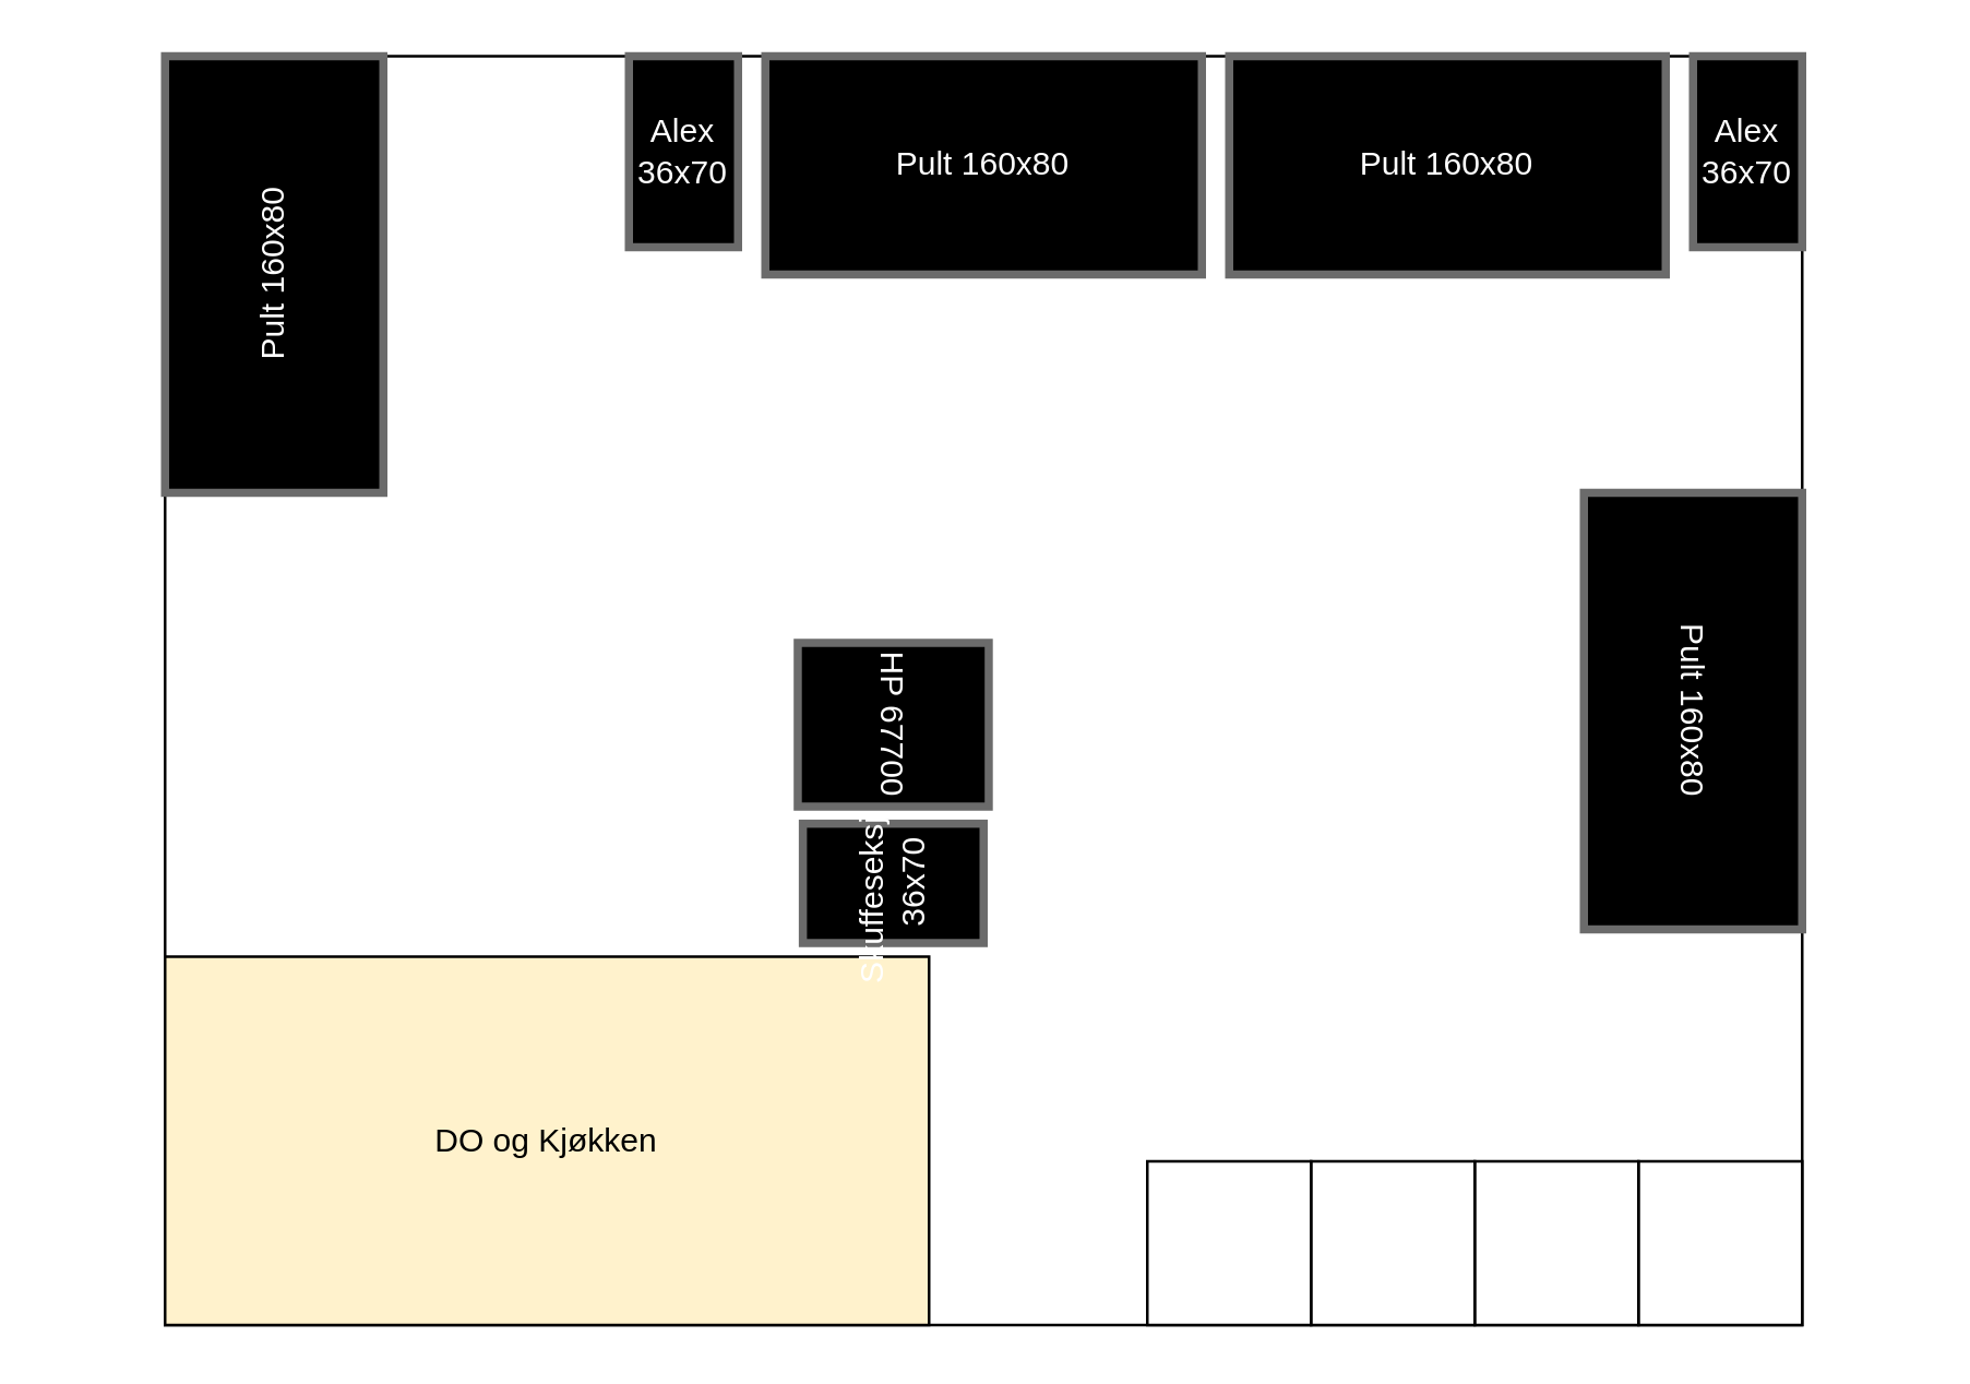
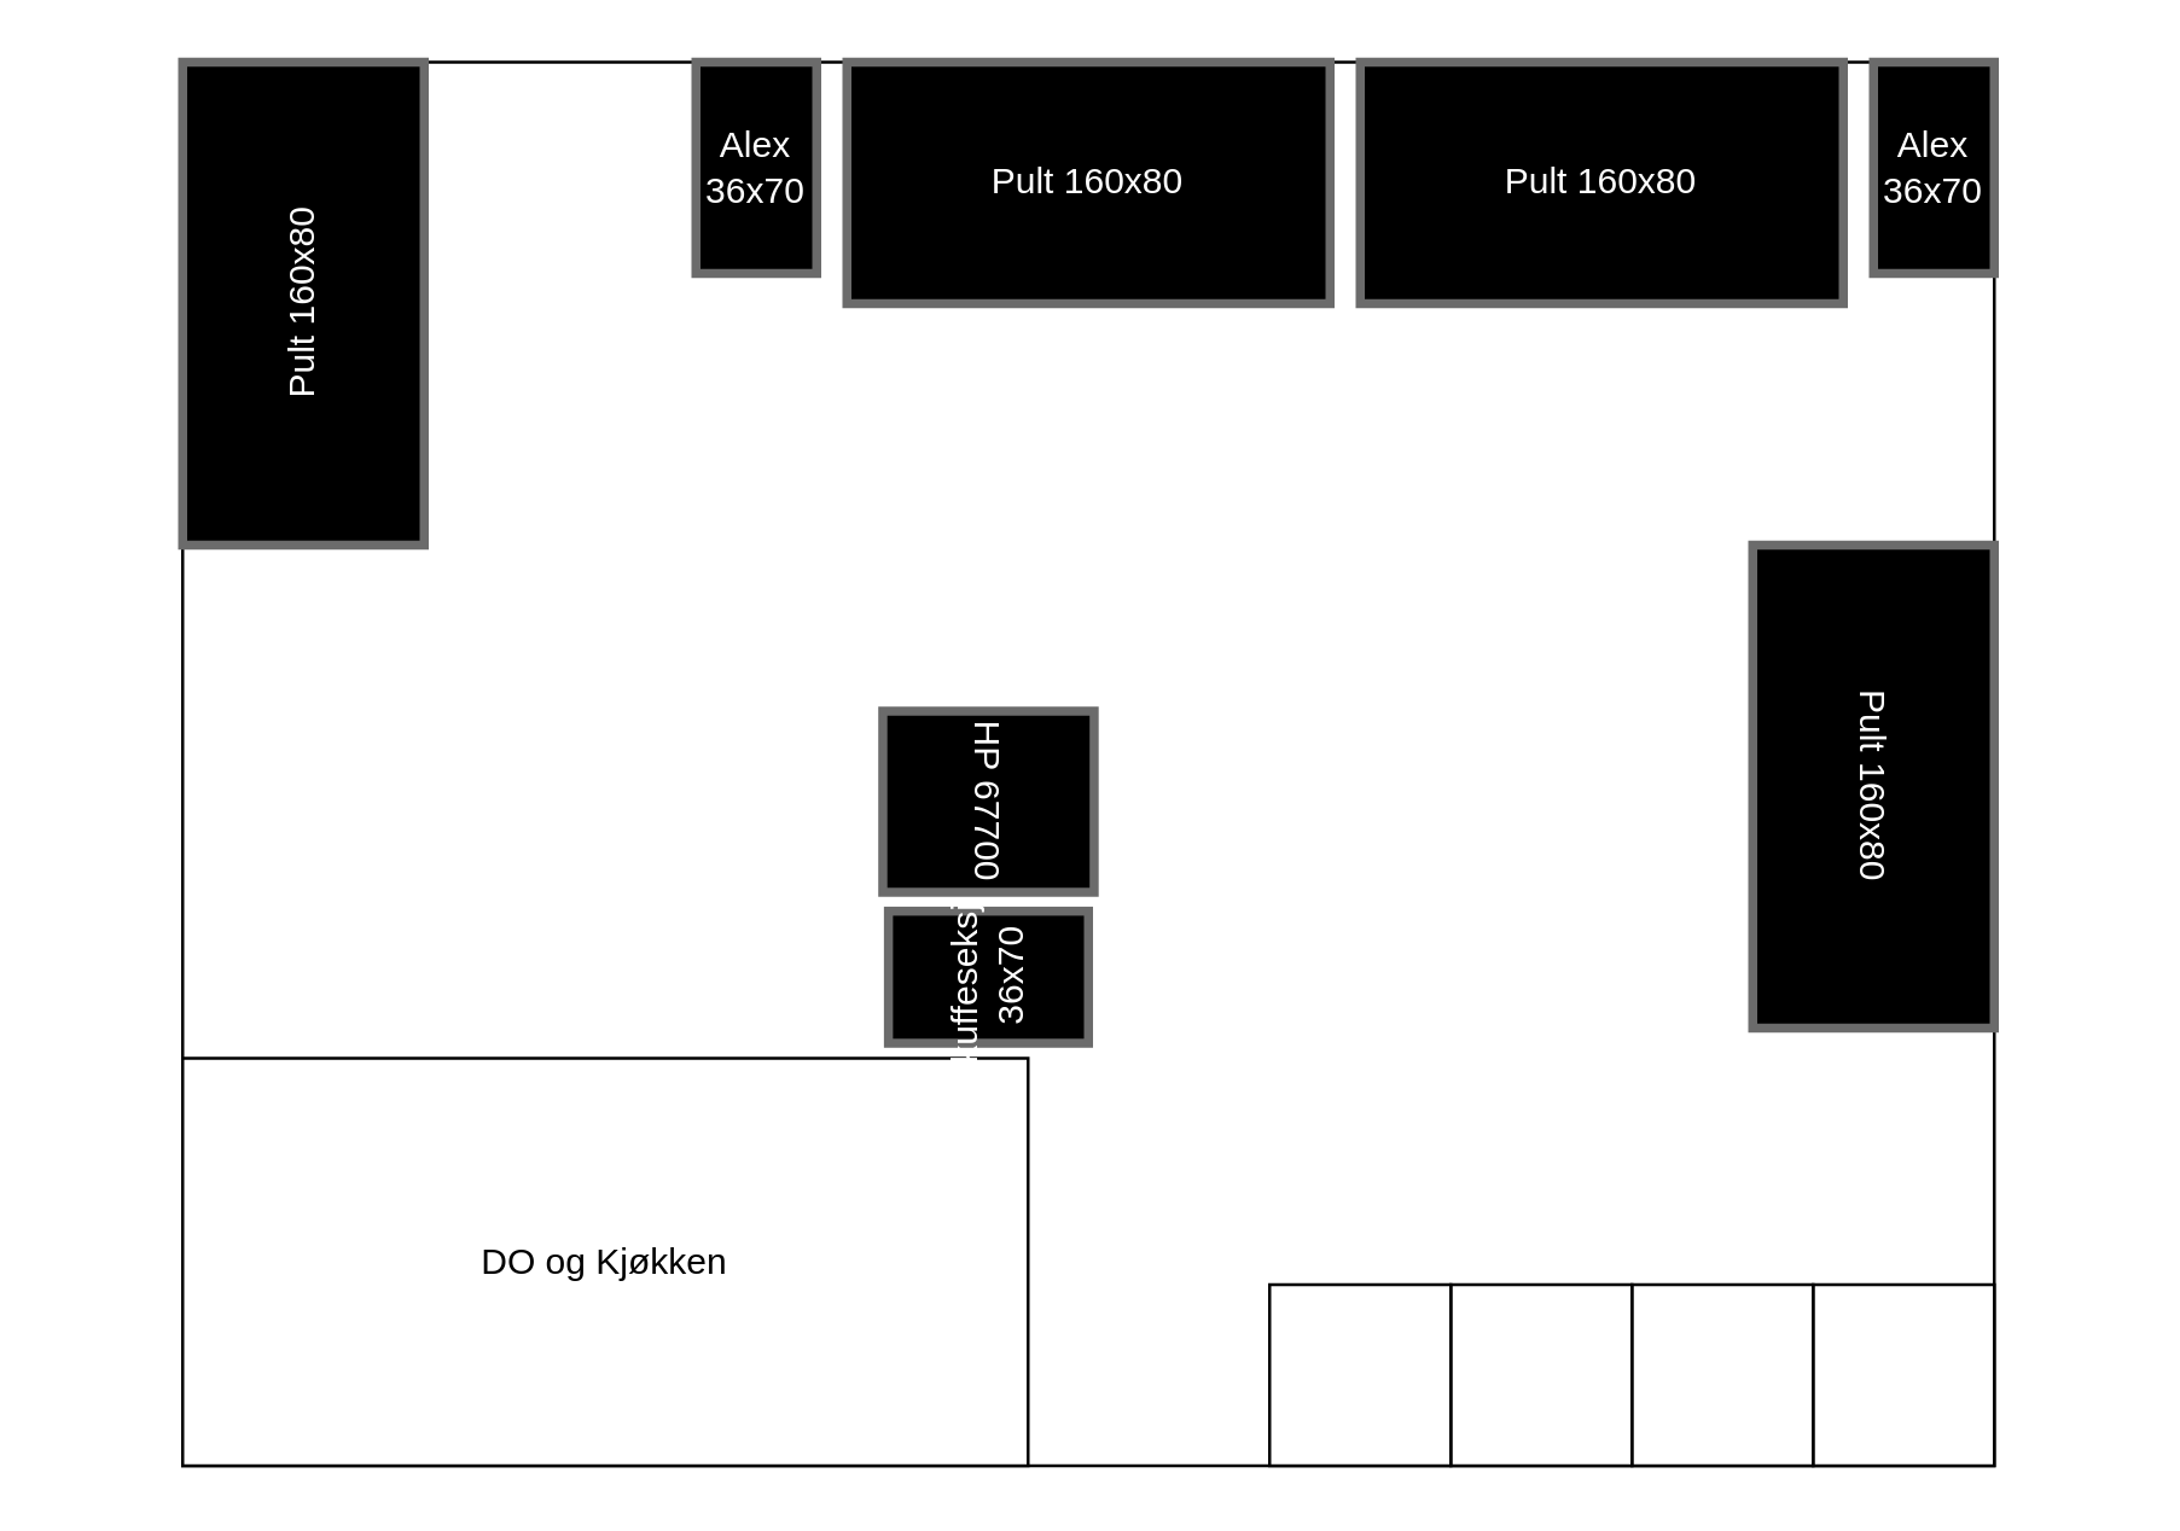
  <mxCell id="0" />
  <mxCell id="1" parent="0" />
  <mxCell id="2" value="" style="rounded=0;whiteSpace=wrap;html=1;fillColor=none;" vertex="1" parent="1"><mxGeometry x="60" y="20" width="600" height="465" as="geometry" /></mxCell>
  <mxCell id="3" value="Pult 160x80" style="rounded=0;whiteSpace=wrap;html=1;fillColor=#000000;strokeColor=#6b6b6b;strokeWidth=3;fontColor=#FFFFFF;rotation=-90;" vertex="1" parent="1"><mxGeometry x="20" y="60" width="160" height="80" as="geometry" /></mxCell>
  <mxCell id="4" value="Pult 160x80" style="rounded=0;whiteSpace=wrap;html=1;fillColor=#000000;strokeColor=#6b6b6b;strokeWidth=3;fontColor=#FFFFFF;" vertex="1" parent="1"><mxGeometry x="280" y="20" width="160" height="80" as="geometry" /></mxCell>
  <mxCell id="5" value="Pult 160x80" style="rounded=0;whiteSpace=wrap;html=1;fillColor=#000000;strokeColor=#6b6b6b;strokeWidth=3;fontColor=#FFFFFF;rotation=0;" vertex="1" parent="1"><mxGeometry x="450" y="20" width="160" height="80" as="geometry" /></mxCell>
  <mxCell id="6" value="Pult 160x80" style="rounded=0;whiteSpace=wrap;html=1;fillColor=#000000;strokeColor=#6b6b6b;strokeWidth=3;fontColor=#FFFFFF;rotation=90;" vertex="1" parent="1"><mxGeometry x="540" y="220" width="160" height="80" as="geometry" /></mxCell>
  <mxCell id="7" value="Alex&lt;br&gt;36x70" style="rounded=0;whiteSpace=wrap;html=1;fillColor=#000000;strokeColor=#6b6b6b;strokeWidth=3;fontColor=#FFFFFF;" vertex="1" parent="1"><mxGeometry x="230" y="20" width="40" height="70" as="geometry" /></mxCell>
  <mxCell id="8" value="Alex&lt;br&gt;36x70" style="rounded=0;whiteSpace=wrap;html=1;fillColor=#000000;strokeColor=#6b6b6b;strokeWidth=3;fontColor=#FFFFFF;" vertex="1" parent="1"><mxGeometry x="620" y="20" width="40" height="70" as="geometry" /></mxCell>
  <mxCell id="9" value="" style="rounded=0;whiteSpace=wrap;html=1;" vertex="1" parent="1"><mxGeometry x="600" y="425" width="60" height="60" as="geometry" /></mxCell>
  <mxCell id="10" value="" style="rounded=0;whiteSpace=wrap;html=1;" vertex="1" parent="1"><mxGeometry x="540" y="425" width="60" height="60" as="geometry" /></mxCell>
  <mxCell id="11" value="" style="rounded=0;whiteSpace=wrap;html=1;" vertex="1" parent="1"><mxGeometry x="480" y="425" width="60" height="60" as="geometry" /></mxCell>
  <mxCell id="12" value="" style="rounded=0;whiteSpace=wrap;html=1;" vertex="1" parent="1"><mxGeometry x="420" y="425" width="60" height="60" as="geometry" /></mxCell>
- <mxCell id="13" value="DO og Kjøkken" style="rounded=0;whiteSpace=wrap;html=1;fillColor=#fff2cc;" vertex="1" parent="1"><mxGeometry x="60" y="350" width="280" height="135" as="geometry" /></mxCell>
+ <mxCell id="13" value="DO og Kjøkken" style="rounded=0;whiteSpace=wrap;html=1;" vertex="1" parent="1"><mxGeometry x="60" y="350" width="280" height="135" as="geometry" /></mxCell>
  <mxCell id="14" value="Skuffeseksjon&lt;br&gt;36x70" style="rounded=0;whiteSpace=wrap;html=1;fillColor=#000000;strokeColor=#6b6b6b;strokeWidth=3;fontColor=#FFFFFF;rotation=-90;" vertex="1" parent="1"><mxGeometry x="305" y="290" width="43.75" height="66.25" as="geometry" /></mxCell>
  <mxCell id="15" value="HP 67700" style="rounded=0;whiteSpace=wrap;html=1;fillColor=#000000;strokeColor=#6b6b6b;strokeWidth=3;fontColor=#FFFFFF;rotation=90;" vertex="1" parent="1"><mxGeometry x="296.88" y="230" width="60" height="70" as="geometry" /></mxCell>
